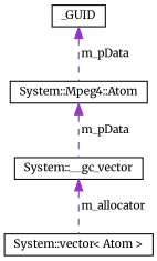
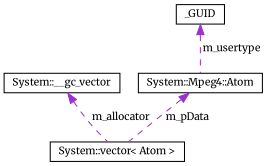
  digraph {
    fontname=Merriweather
    node [color=black fillcolor=white fontname=Merriweather fontsize=10 shape=record style=filled]
    edge [color=darkorchid3 dir=back fontname=Merriweather fontsize=10 labelfontname=Helvetica labelfontsize=10 style=dashed]
    n1 [height=0.2 label="System::vector\< Atom \>" width=0.4]
    n2 [height=0.2 label="System::__gc_vector" width=0.4]
    n3 [height=0.2 label="System::Mpeg4::Atom" width=0.4]
    n4 [height=0.2 label=_GUID width=0.4]
    n2 -> n1 [label=" m_allocator"]
-   n3 -> n2 [label=" m_pData"]
-   n4 -> n3 [label=" m_pData"]
+   n3 -> n1 [label=" m_pData"]
+   n4 -> n3 [label=" m_usertype"]
  }
